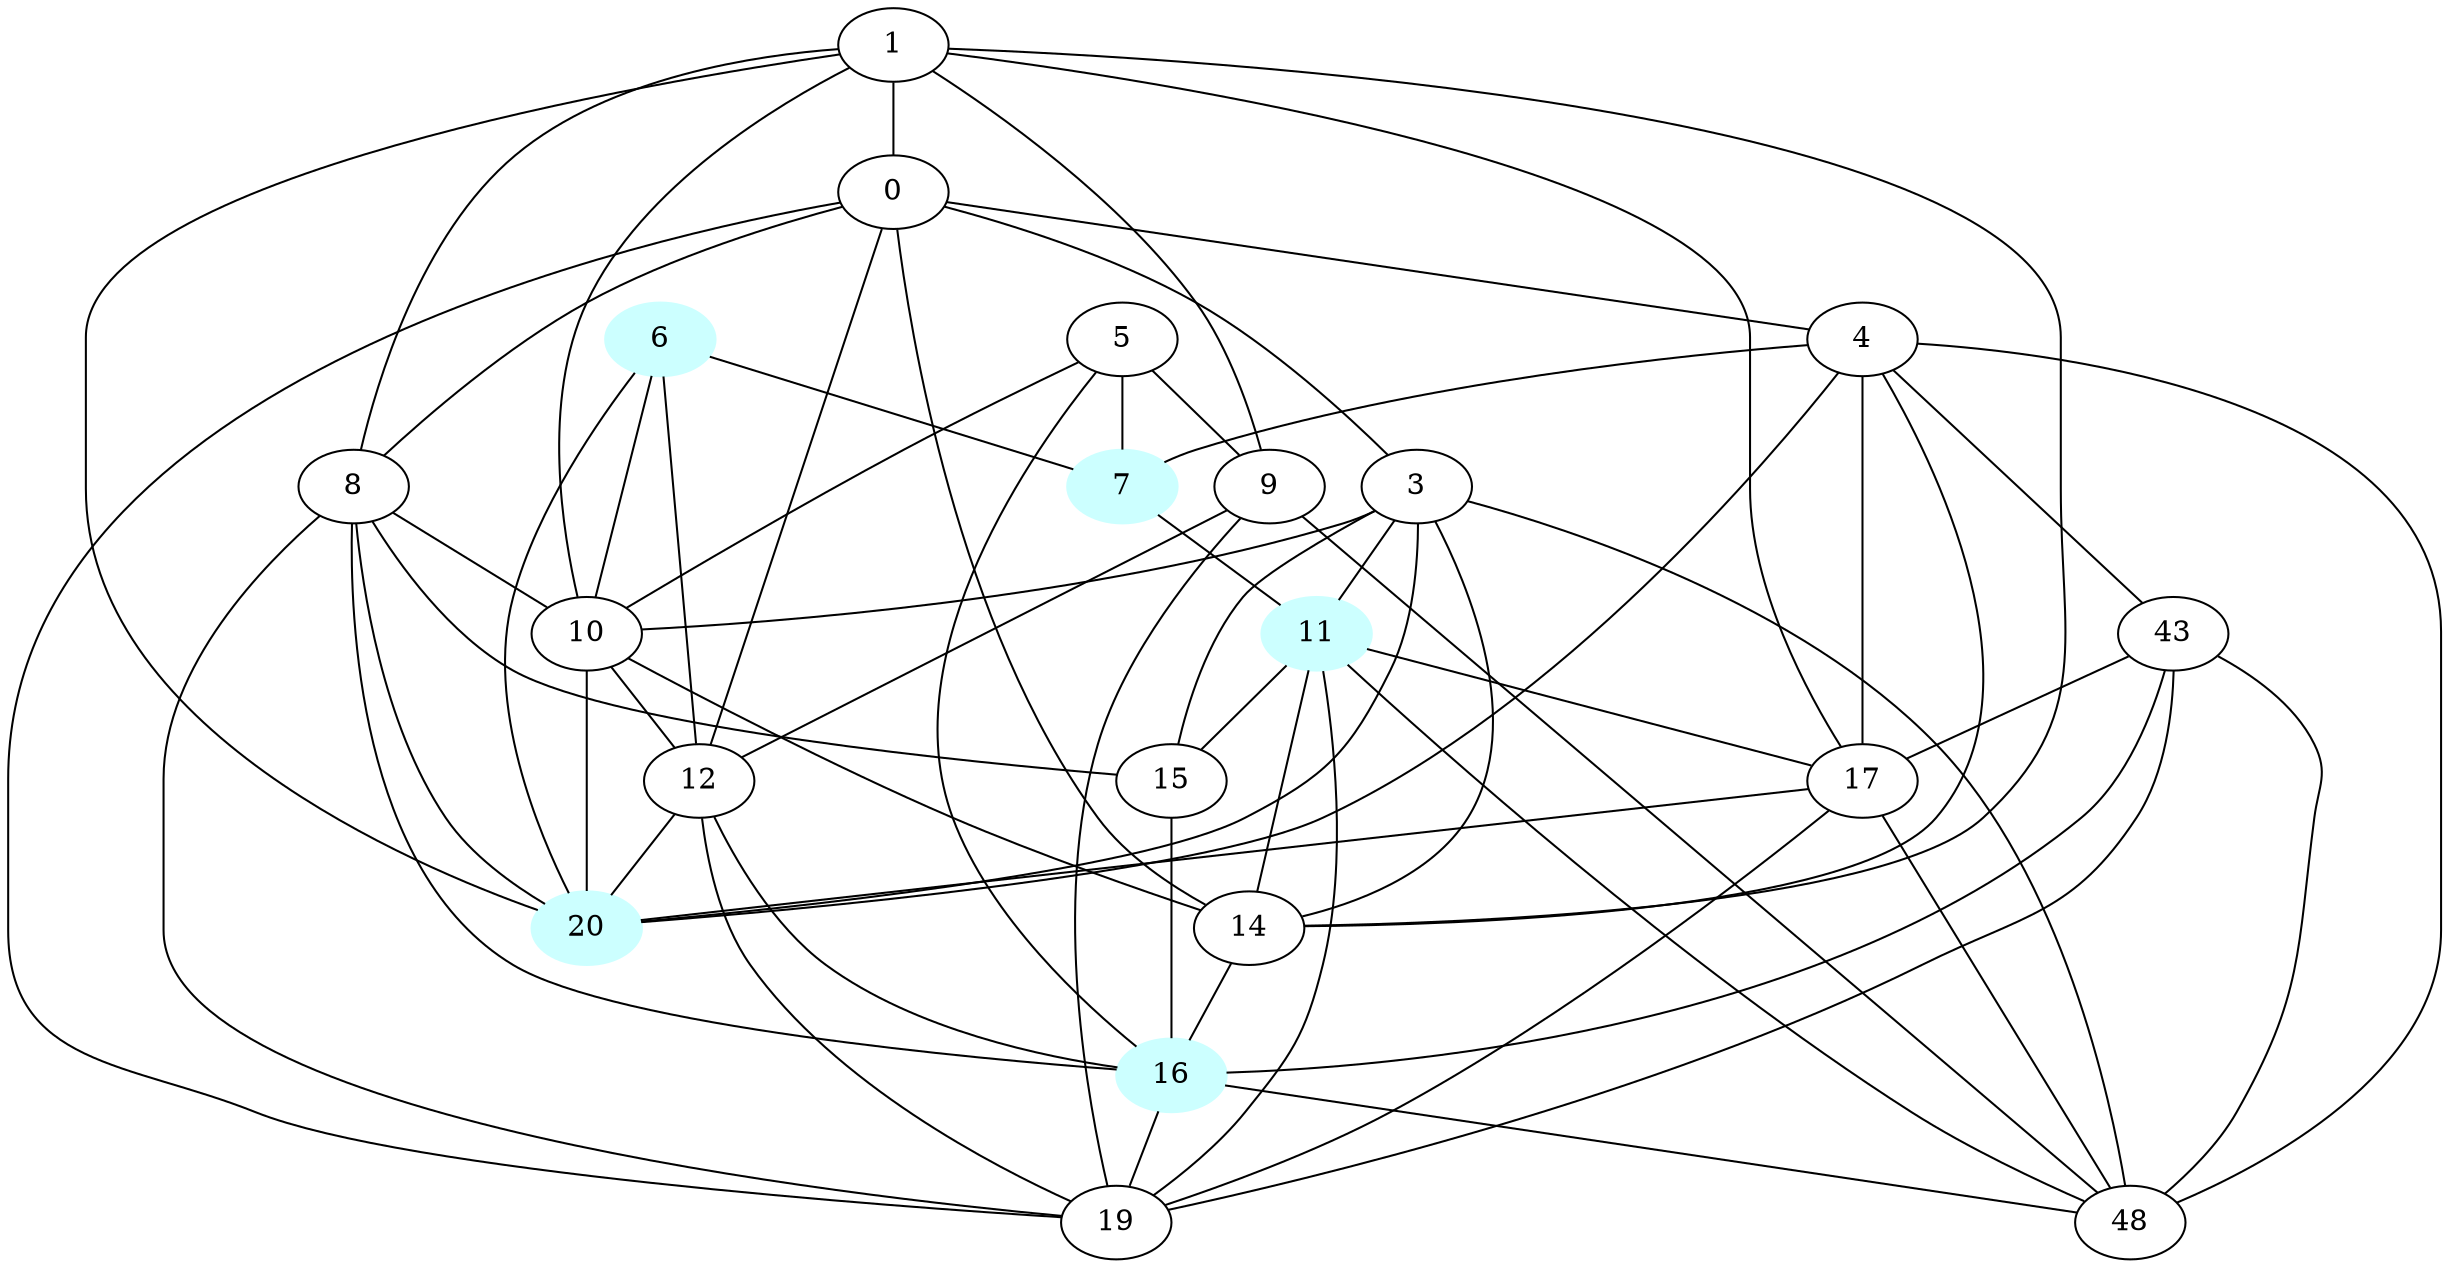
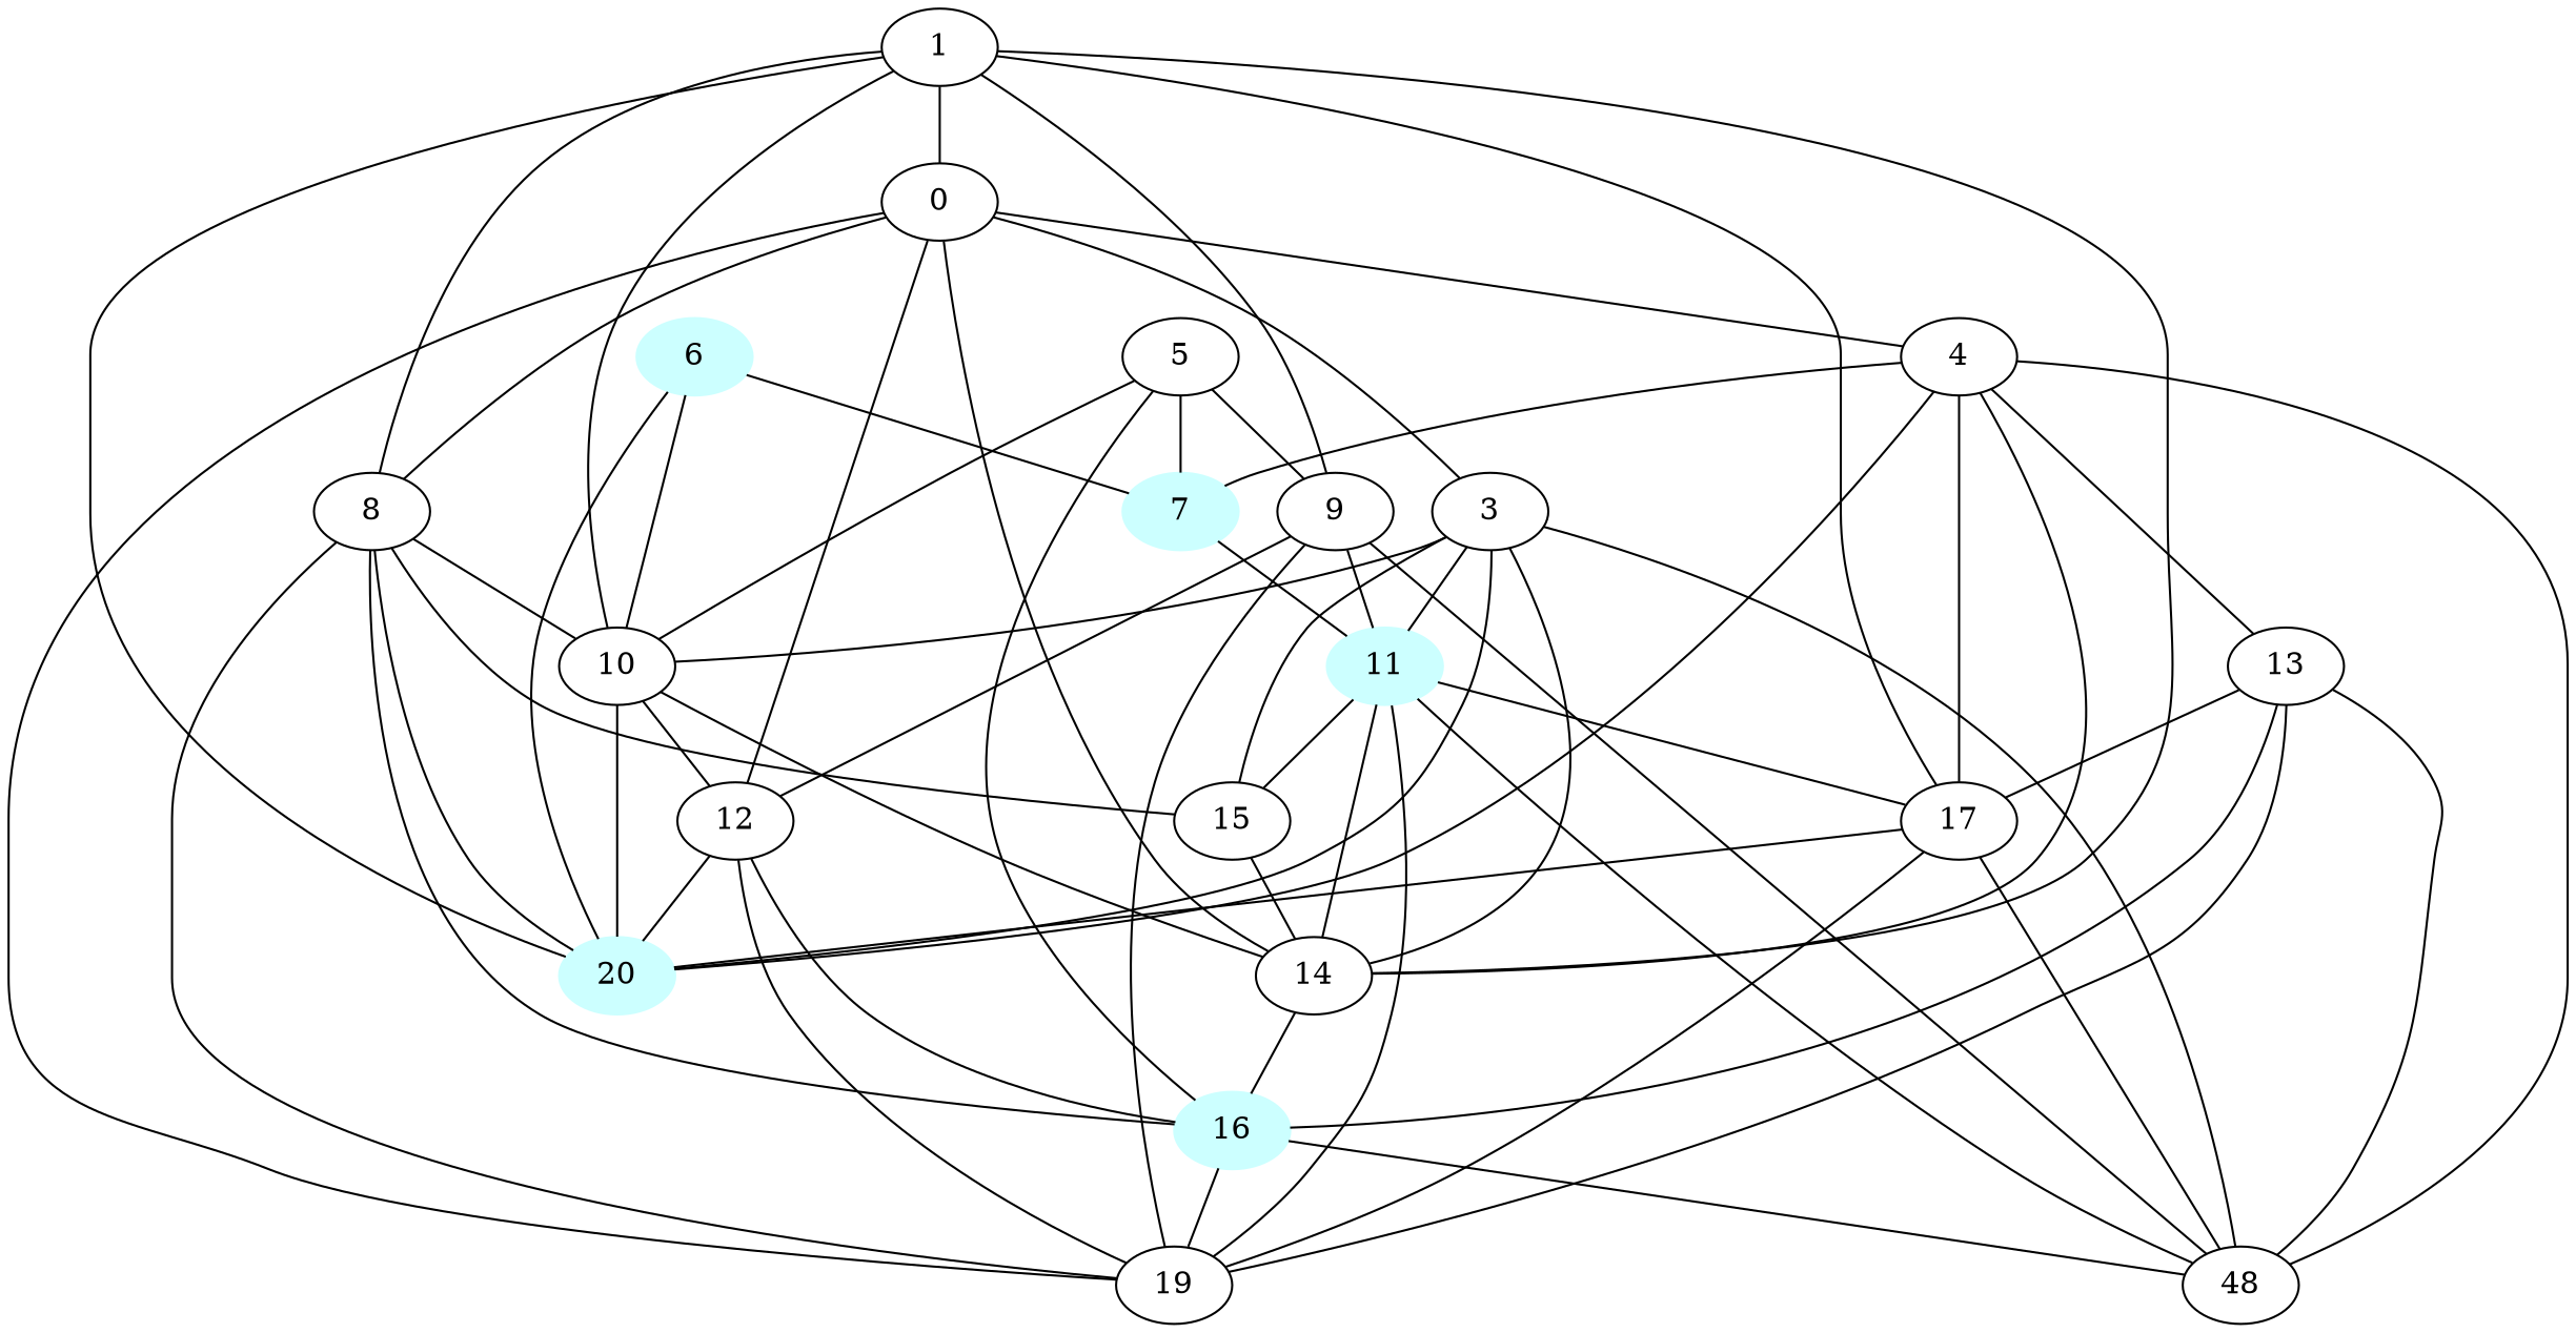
  graph {
    6 [color="#CCFFFF" style=filled]
    7 [color="#CCFFFF" style=filled]
    20 [color="#CCFFFF" style=filled]
    10
    12
    11 [color="#CCFFFF" style=filled]
    14
    16 [color="#CCFFFF" style=filled]
    19
    17
    15
    n12 [label=48]
-   13 [label=43]
+   13
    1
    n15 [label=0]
    8
    9
    3
    4
    5
    6 -- 7
    6 -- 20
    6 -- 10
-   6 -- 12
    7 -- 11
    10 -- 20
    10 -- 12
    10 -- 14
    12 -- 20
    12 -- 16
    12 -- 19
    11 -- 14
    11 -- 19
    11 -- 17
    11 -- 15
    11 -- n12
    14 -- 16
    16 -- 19
    16 -- n12
    17 -- 20
    17 -- 19
    17 -- n12
-   15 -- 16
+   15 -- 14
    13 -- 16
    13 -- 19
    13 -- 17
    13 -- n12
    1 -- 20
    1 -- 10
    1 -- 14
    1 -- 17
    1 -- n15
    1 -- 8
    1 -- 9
    n15 -- 12
    n15 -- 14
    n15 -- 19
    n15 -- 8
    n15 -- 3
    n15 -- 4
    8 -- 20
    8 -- 10
    8 -- 16
    8 -- 19
    8 -- 15
    9 -- 12
+   9 -- 11
    9 -- 19
    9 -- n12
    3 -- 20
    3 -- 10
    3 -- 11
    3 -- 14
    3 -- 15
    3 -- n12
    4 -- 7
    4 -- 20
    4 -- 14
    4 -- 17
    4 -- n12
    4 -- 13
    5 -- 7
    5 -- 10
    5 -- 16
    5 -- 9
  }
